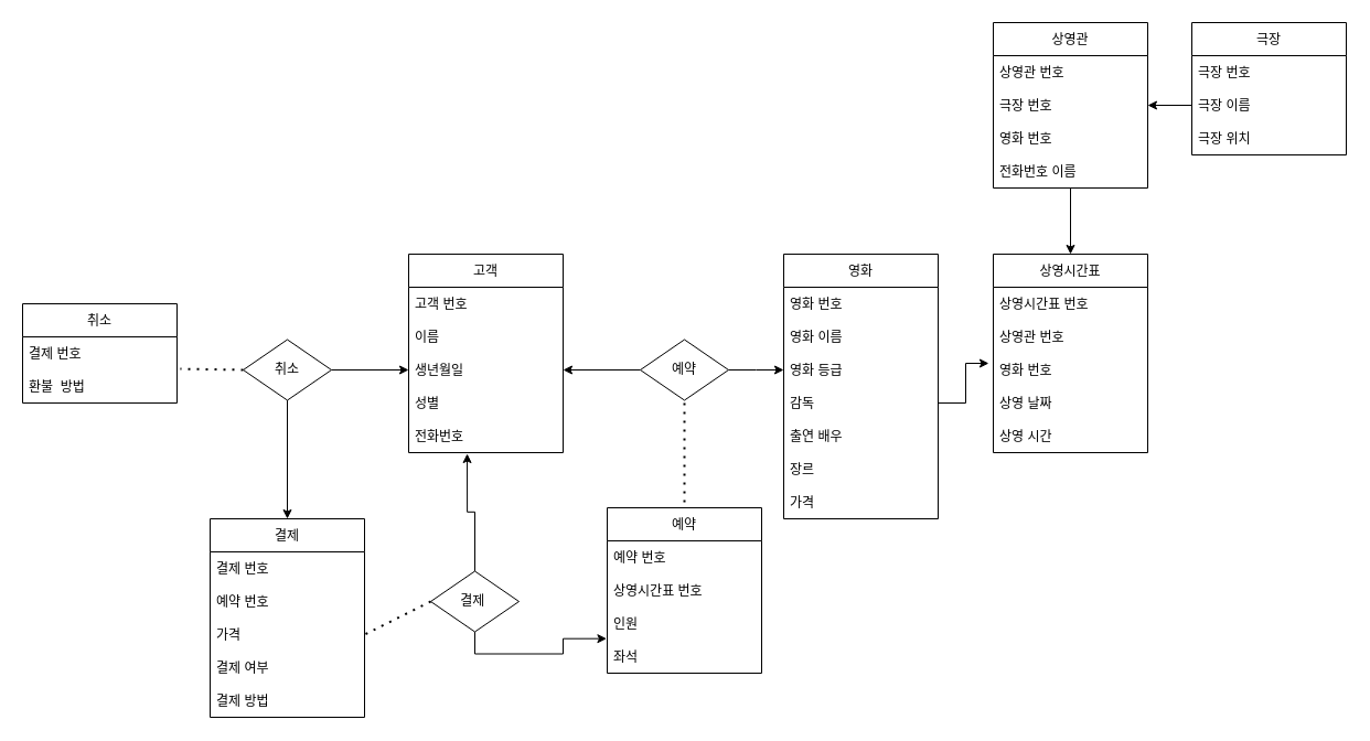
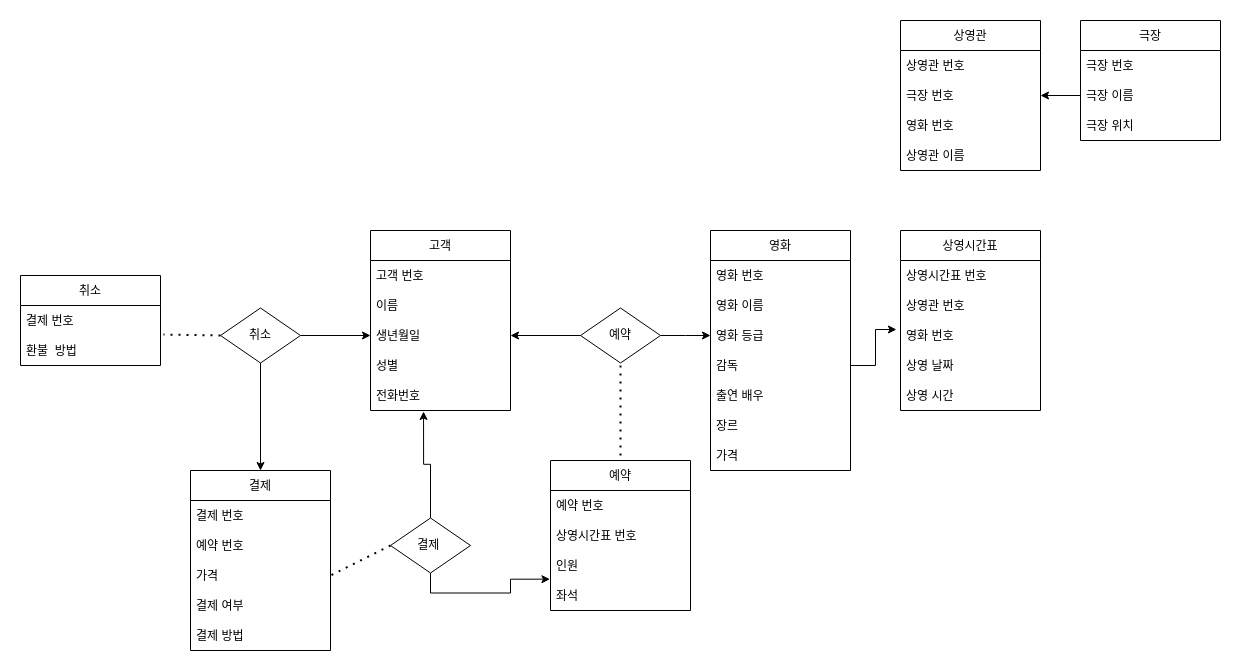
  <mxCell id="0" />
  <mxCell id="1" parent="0" />
  <mxCell id="2" value="취소" style="swimlane;fontStyle=0;childLayout=stackLayout;horizontal=1;startSize=30;horizontalStack=0;resizeParent=1;resizeParentMax=0;resizeLast=0;collapsible=1;marginBottom=0;" parent="1" vertex="1"><mxGeometry x="20" y="275" width="140" height="90" as="geometry" /></mxCell>
  <mxCell id="3" value="결제 번호" style="text;strokeColor=none;fillColor=none;align=left;verticalAlign=middle;spacingLeft=4;spacingRight=4;overflow=hidden;points=[[0,0.5],[1,0.5]];portConstraint=eastwest;rotatable=0;" parent="2" vertex="1"><mxGeometry y="30" width="140" height="30" as="geometry" /></mxCell>
  <mxCell id="4" value="환불  방법" style="text;strokeColor=none;fillColor=none;align=left;verticalAlign=middle;spacingLeft=4;spacingRight=4;overflow=hidden;points=[[0,0.5],[1,0.5]];portConstraint=eastwest;rotatable=0;" parent="2" vertex="1"><mxGeometry y="60" width="140" height="30" as="geometry" /></mxCell>
  <mxCell id="5" value="예약" style="swimlane;fontStyle=0;childLayout=stackLayout;horizontal=1;startSize=30;horizontalStack=0;resizeParent=1;resizeParentMax=0;resizeLast=0;collapsible=1;marginBottom=0;" parent="1" vertex="1"><mxGeometry x="550" y="460" width="140" height="150" as="geometry" /></mxCell>
  <mxCell id="6" value="예약 번호" style="text;strokeColor=none;fillColor=none;align=left;verticalAlign=middle;spacingLeft=4;spacingRight=4;overflow=hidden;points=[[0,0.5],[1,0.5]];portConstraint=eastwest;rotatable=0;" parent="5" vertex="1"><mxGeometry y="30" width="140" height="30" as="geometry" /></mxCell>
  <mxCell id="7" value="상영시간표 번호" style="text;strokeColor=none;fillColor=none;align=left;verticalAlign=middle;spacingLeft=4;spacingRight=4;overflow=hidden;points=[[0,0.5],[1,0.5]];portConstraint=eastwest;rotatable=0;" vertex="1" parent="5"><mxGeometry y="60" width="140" height="30" as="geometry" /></mxCell>
  <mxCell id="8" value="인원" style="text;strokeColor=none;fillColor=none;align=left;verticalAlign=middle;spacingLeft=4;spacingRight=4;overflow=hidden;points=[[0,0.5],[1,0.5]];portConstraint=eastwest;rotatable=0;" parent="5" vertex="1"><mxGeometry y="90" width="140" height="30" as="geometry" /></mxCell>
  <mxCell id="9" value="좌석" style="text;strokeColor=none;fillColor=none;align=left;verticalAlign=middle;spacingLeft=4;spacingRight=4;overflow=hidden;points=[[0,0.5],[1,0.5]];portConstraint=eastwest;rotatable=0;" parent="5" vertex="1"><mxGeometry y="120" width="140" height="30" as="geometry" /></mxCell>
  <mxCell id="10" value="고객" style="swimlane;fontStyle=0;childLayout=stackLayout;horizontal=1;startSize=30;horizontalStack=0;resizeParent=1;resizeParentMax=0;resizeLast=0;collapsible=1;marginBottom=0;" parent="1" vertex="1"><mxGeometry x="370" y="230" width="140" height="180" as="geometry" /></mxCell>
  <mxCell id="11" value="고객 번호" style="text;strokeColor=none;fillColor=none;align=left;verticalAlign=middle;spacingLeft=4;spacingRight=4;overflow=hidden;points=[[0,0.5],[1,0.5]];portConstraint=eastwest;rotatable=0;" parent="10" vertex="1"><mxGeometry y="30" width="140" height="30" as="geometry" /></mxCell>
  <mxCell id="12" value="이름    " style="text;strokeColor=none;fillColor=none;align=left;verticalAlign=middle;spacingLeft=4;spacingRight=4;overflow=hidden;points=[[0,0.5],[1,0.5]];portConstraint=eastwest;rotatable=0;" parent="10" vertex="1"><mxGeometry y="60" width="140" height="30" as="geometry" /></mxCell>
  <mxCell id="13" value="생년월일" style="text;strokeColor=none;fillColor=none;align=left;verticalAlign=middle;spacingLeft=4;spacingRight=4;overflow=hidden;points=[[0,0.5],[1,0.5]];portConstraint=eastwest;rotatable=0;" parent="10" vertex="1"><mxGeometry y="90" width="140" height="30" as="geometry" /></mxCell>
  <mxCell id="14" value="성별" style="text;strokeColor=none;fillColor=none;align=left;verticalAlign=middle;spacingLeft=4;spacingRight=4;overflow=hidden;points=[[0,0.5],[1,0.5]];portConstraint=eastwest;rotatable=0;" parent="10" vertex="1"><mxGeometry y="120" width="140" height="30" as="geometry" /></mxCell>
  <mxCell id="15" value="전화번호" style="text;strokeColor=none;fillColor=none;align=left;verticalAlign=middle;spacingLeft=4;spacingRight=4;overflow=hidden;points=[[0,0.5],[1,0.5]];portConstraint=eastwest;rotatable=0;" parent="10" vertex="1"><mxGeometry y="150" width="140" height="30" as="geometry" /></mxCell>
  <mxCell id="16" value="영화" style="swimlane;fontStyle=0;childLayout=stackLayout;horizontal=1;startSize=30;horizontalStack=0;resizeParent=1;resizeParentMax=0;resizeLast=0;collapsible=1;marginBottom=0;" vertex="1" parent="1"><mxGeometry x="710" y="230" width="140" height="240" as="geometry" /></mxCell>
  <mxCell id="17" value="영화 번호" style="text;strokeColor=none;fillColor=none;align=left;verticalAlign=middle;spacingLeft=4;spacingRight=4;overflow=hidden;points=[[0,0.5],[1,0.5]];portConstraint=eastwest;rotatable=0;" vertex="1" parent="16"><mxGeometry y="30" width="140" height="30" as="geometry" /></mxCell>
  <mxCell id="18" value="영화 이름" style="text;strokeColor=none;fillColor=none;align=left;verticalAlign=middle;spacingLeft=4;spacingRight=4;overflow=hidden;points=[[0,0.5],[1,0.5]];portConstraint=eastwest;rotatable=0;" vertex="1" parent="16"><mxGeometry y="60" width="140" height="30" as="geometry" /></mxCell>
  <mxCell id="19" value="영화 등급" style="text;strokeColor=none;fillColor=none;align=left;verticalAlign=middle;spacingLeft=4;spacingRight=4;overflow=hidden;points=[[0,0.5],[1,0.5]];portConstraint=eastwest;rotatable=0;" vertex="1" parent="16"><mxGeometry y="90" width="140" height="30" as="geometry" /></mxCell>
  <mxCell id="20" value="감독" style="text;strokeColor=none;fillColor=none;align=left;verticalAlign=middle;spacingLeft=4;spacingRight=4;overflow=hidden;points=[[0,0.5],[1,0.5]];portConstraint=eastwest;rotatable=0;" vertex="1" parent="16"><mxGeometry y="120" width="140" height="30" as="geometry" /></mxCell>
  <mxCell id="21" value="출연 배우" style="text;strokeColor=none;fillColor=none;align=left;verticalAlign=middle;spacingLeft=4;spacingRight=4;overflow=hidden;points=[[0,0.5],[1,0.5]];portConstraint=eastwest;rotatable=0;" vertex="1" parent="16"><mxGeometry y="150" width="140" height="30" as="geometry" /></mxCell>
  <mxCell id="22" value="장르" style="text;strokeColor=none;fillColor=none;align=left;verticalAlign=middle;spacingLeft=4;spacingRight=4;overflow=hidden;points=[[0,0.5],[1,0.5]];portConstraint=eastwest;rotatable=0;" vertex="1" parent="16"><mxGeometry y="180" width="140" height="30" as="geometry" /></mxCell>
  <mxCell id="23" value="가격" style="text;strokeColor=none;fillColor=none;align=left;verticalAlign=middle;spacingLeft=4;spacingRight=4;overflow=hidden;points=[[0,0.5],[1,0.5]];portConstraint=eastwest;rotatable=0;" vertex="1" parent="16"><mxGeometry y="210" width="140" height="30" as="geometry" /></mxCell>
  <mxCell id="24" style="edgeStyle=orthogonalEdgeStyle;rounded=0;orthogonalLoop=1;jettySize=auto;html=1;" edge="1" parent="1" source="26" target="13"><mxGeometry relative="1" as="geometry" /></mxCell>
  <mxCell id="25" style="edgeStyle=orthogonalEdgeStyle;rounded=0;orthogonalLoop=1;jettySize=auto;html=1;entryX=0;entryY=0.5;entryDx=0;entryDy=0;" edge="1" parent="1" source="26"><mxGeometry relative="1" as="geometry"><mxPoint x="710" y="335" as="targetPoint" /></mxGeometry></mxCell>
  <mxCell id="26" value="예약" style="shape=rhombus;perimeter=rhombusPerimeter;whiteSpace=wrap;html=1;align=center;" vertex="1" parent="1"><mxGeometry x="580" y="307.5" width="80" height="55" as="geometry" /></mxCell>
  <mxCell id="27" style="edgeStyle=orthogonalEdgeStyle;rounded=0;orthogonalLoop=1;jettySize=auto;html=1;entryX=0.379;entryY=1.033;entryDx=0;entryDy=0;entryPerimeter=0;" edge="1" parent="1" source="29" target="15"><mxGeometry relative="1" as="geometry"><mxPoint x="357.5" y="575" as="targetPoint" /></mxGeometry></mxCell>
  <mxCell id="28" style="edgeStyle=orthogonalEdgeStyle;rounded=0;orthogonalLoop=1;jettySize=auto;html=1;entryX=-0.004;entryY=-0.044;entryDx=0;entryDy=0;entryPerimeter=0;" edge="1" parent="1" source="29" target="9"><mxGeometry relative="1" as="geometry"><mxPoint x="540" y="595" as="targetPoint" /></mxGeometry></mxCell>
  <mxCell id="29" value="결제&amp;nbsp;" style="shape=rhombus;perimeter=rhombusPerimeter;whiteSpace=wrap;html=1;align=center;" vertex="1" parent="1"><mxGeometry x="390" y="517.5" width="80" height="55" as="geometry" /></mxCell>
  <mxCell id="30" value="결제" style="swimlane;fontStyle=0;childLayout=stackLayout;horizontal=1;startSize=30;horizontalStack=0;resizeParent=1;resizeParentMax=0;resizeLast=0;collapsible=1;marginBottom=0;" vertex="1" parent="1"><mxGeometry x="190" y="470" width="140" height="180" as="geometry" /></mxCell>
  <mxCell id="31" value="결제 번호" style="text;strokeColor=none;fillColor=none;align=left;verticalAlign=middle;spacingLeft=4;spacingRight=4;overflow=hidden;points=[[0,0.5],[1,0.5]];portConstraint=eastwest;rotatable=0;" vertex="1" parent="30"><mxGeometry y="30" width="140" height="30" as="geometry" /></mxCell>
  <mxCell id="32" value="예약 번호" style="text;strokeColor=none;fillColor=none;align=left;verticalAlign=middle;spacingLeft=4;spacingRight=4;overflow=hidden;points=[[0,0.5],[1,0.5]];portConstraint=eastwest;rotatable=0;" vertex="1" parent="30"><mxGeometry y="60" width="140" height="30" as="geometry" /></mxCell>
  <mxCell id="33" value="가격" style="text;strokeColor=none;fillColor=none;align=left;verticalAlign=middle;spacingLeft=4;spacingRight=4;overflow=hidden;points=[[0,0.5],[1,0.5]];portConstraint=eastwest;rotatable=0;" vertex="1" parent="30"><mxGeometry y="90" width="140" height="30" as="geometry" /></mxCell>
  <mxCell id="34" value="결제 여부" style="text;strokeColor=none;fillColor=none;align=left;verticalAlign=middle;spacingLeft=4;spacingRight=4;overflow=hidden;points=[[0,0.5],[1,0.5]];portConstraint=eastwest;rotatable=0;" vertex="1" parent="30"><mxGeometry y="120" width="140" height="30" as="geometry" /></mxCell>
  <mxCell id="35" value="결제 방법" style="text;strokeColor=none;fillColor=none;align=left;verticalAlign=middle;spacingLeft=4;spacingRight=4;overflow=hidden;points=[[0,0.5],[1,0.5]];portConstraint=eastwest;rotatable=0;" vertex="1" parent="30"><mxGeometry y="150" width="140" height="30" as="geometry" /></mxCell>
  <mxCell id="36" value="" style="endArrow=none;dashed=1;html=1;dashPattern=1 3;strokeWidth=2;rounded=0;entryX=0.5;entryY=1;entryDx=0;entryDy=0;exitX=0.5;exitY=0;exitDx=0;exitDy=0;" edge="1" parent="1" target="26"><mxGeometry width="50" height="50" relative="1" as="geometry"><mxPoint x="620" y="455" as="sourcePoint" /><mxPoint x="650" y="365" as="targetPoint" /></mxGeometry></mxCell>
  <mxCell id="37" style="edgeStyle=orthogonalEdgeStyle;rounded=0;orthogonalLoop=1;jettySize=auto;html=1;exitX=0.5;exitY=1;exitDx=0;exitDy=0;entryX=0.5;entryY=0;entryDx=0;entryDy=0;" edge="1" parent="1" source="39" target="30"><mxGeometry relative="1" as="geometry"><mxPoint x="300" y="400" as="targetPoint" /></mxGeometry></mxCell>
  <mxCell id="38" style="edgeStyle=orthogonalEdgeStyle;rounded=0;orthogonalLoop=1;jettySize=auto;html=1;entryX=0;entryY=0.5;entryDx=0;entryDy=0;" edge="1" parent="1" source="39" target="13"><mxGeometry relative="1" as="geometry" /></mxCell>
  <mxCell id="39" value="취소" style="shape=rhombus;perimeter=rhombusPerimeter;whiteSpace=wrap;html=1;align=center;" vertex="1" parent="1"><mxGeometry x="220" y="307.5" width="80" height="55" as="geometry" /></mxCell>
  <mxCell id="40" value="" style="endArrow=none;dashed=1;html=1;dashPattern=1 3;strokeWidth=2;rounded=0;entryX=1.021;entryY=-0.033;entryDx=0;entryDy=0;exitX=0;exitY=0.5;exitDx=0;exitDy=0;entryPerimeter=0;" edge="1" parent="1" source="39" target="4"><mxGeometry width="50" height="50" relative="1" as="geometry"><mxPoint x="231.96" y="277.99" as="sourcePoint" /><mxPoint x="230" y="225" as="targetPoint" /></mxGeometry></mxCell>
  <mxCell id="41" value="" style="endArrow=none;dashed=1;html=1;dashPattern=1 3;strokeWidth=2;rounded=0;exitX=0;exitY=0.5;exitDx=0;exitDy=0;entryX=1;entryY=0.5;entryDx=0;entryDy=0;" edge="1" parent="1" source="29" target="33"><mxGeometry width="50" height="50" relative="1" as="geometry"><mxPoint x="390" y="517" as="sourcePoint" /><mxPoint x="330" y="516.91" as="targetPoint" /></mxGeometry></mxCell>
  <mxCell id="42" value="극장" style="swimlane;fontStyle=0;childLayout=stackLayout;horizontal=1;startSize=30;horizontalStack=0;resizeParent=1;resizeParentMax=0;resizeLast=0;collapsible=1;marginBottom=0;" vertex="1" parent="1"><mxGeometry x="1080" y="20" width="140" height="120" as="geometry" /></mxCell>
  <mxCell id="43" value="극장 번호" style="text;strokeColor=none;fillColor=none;align=left;verticalAlign=middle;spacingLeft=4;spacingRight=4;overflow=hidden;points=[[0,0.5],[1,0.5]];portConstraint=eastwest;rotatable=0;" vertex="1" parent="42"><mxGeometry y="30" width="140" height="30" as="geometry" /></mxCell>
  <mxCell id="44" value="극장 이름" style="text;strokeColor=none;fillColor=none;align=left;verticalAlign=middle;spacingLeft=4;spacingRight=4;overflow=hidden;points=[[0,0.5],[1,0.5]];portConstraint=eastwest;rotatable=0;" vertex="1" parent="42"><mxGeometry y="60" width="140" height="30" as="geometry" /></mxCell>
  <mxCell id="45" value="극장 위치" style="text;strokeColor=none;fillColor=none;align=left;verticalAlign=middle;spacingLeft=4;spacingRight=4;overflow=hidden;points=[[0,0.5],[1,0.5]];portConstraint=eastwest;rotatable=0;" vertex="1" parent="42"><mxGeometry y="90" width="140" height="30" as="geometry" /></mxCell>
  <mxCell id="46" value="상영시간표" style="swimlane;fontStyle=0;childLayout=stackLayout;horizontal=1;startSize=30;horizontalStack=0;resizeParent=1;resizeParentMax=0;resizeLast=0;collapsible=1;marginBottom=0;" vertex="1" parent="1"><mxGeometry x="900" y="230" width="140" height="180" as="geometry" /></mxCell>
  <mxCell id="47" value="상영시간표 번호" style="text;strokeColor=none;fillColor=none;align=left;verticalAlign=middle;spacingLeft=4;spacingRight=4;overflow=hidden;points=[[0,0.5],[1,0.5]];portConstraint=eastwest;rotatable=0;" vertex="1" parent="46"><mxGeometry y="30" width="140" height="30" as="geometry" /></mxCell>
  <mxCell id="48" value="상영관 번호" style="text;strokeColor=none;fillColor=none;align=left;verticalAlign=middle;spacingLeft=4;spacingRight=4;overflow=hidden;points=[[0,0.5],[1,0.5]];portConstraint=eastwest;rotatable=0;" vertex="1" parent="46"><mxGeometry y="60" width="140" height="30" as="geometry" /></mxCell>
  <mxCell id="49" value="영화 번호" style="text;strokeColor=none;fillColor=none;align=left;verticalAlign=middle;spacingLeft=4;spacingRight=4;overflow=hidden;points=[[0,0.5],[1,0.5]];portConstraint=eastwest;rotatable=0;" vertex="1" parent="46"><mxGeometry y="90" width="140" height="30" as="geometry" /></mxCell>
  <mxCell id="50" value="상영 날짜" style="text;strokeColor=none;fillColor=none;align=left;verticalAlign=middle;spacingLeft=4;spacingRight=4;overflow=hidden;points=[[0,0.5],[1,0.5]];portConstraint=eastwest;rotatable=0;" vertex="1" parent="46"><mxGeometry y="120" width="140" height="30" as="geometry" /></mxCell>
  <mxCell id="51" value="상영 시간" style="text;strokeColor=none;fillColor=none;align=left;verticalAlign=middle;spacingLeft=4;spacingRight=4;overflow=hidden;points=[[0,0.5],[1,0.5]];portConstraint=eastwest;rotatable=0;" vertex="1" parent="46"><mxGeometry y="150" width="140" height="30" as="geometry" /></mxCell>
- <mxCell id="52" style="edgeStyle=orthogonalEdgeStyle;rounded=0;orthogonalLoop=1;jettySize=auto;html=1;entryX=0.5;entryY=0;entryDx=0;entryDy=0;" edge="1" parent="1" source="53" target="46"><mxGeometry relative="1" as="geometry" /></mxCell>
  <mxCell id="53" value="상영관" style="swimlane;fontStyle=0;childLayout=stackLayout;horizontal=1;startSize=30;horizontalStack=0;resizeParent=1;resizeParentMax=0;resizeLast=0;collapsible=1;marginBottom=0;" vertex="1" parent="1"><mxGeometry x="900" y="20" width="140" height="150" as="geometry" /></mxCell>
  <mxCell id="54" value="상영관 번호" style="text;strokeColor=none;fillColor=none;align=left;verticalAlign=middle;spacingLeft=4;spacingRight=4;overflow=hidden;points=[[0,0.5],[1,0.5]];portConstraint=eastwest;rotatable=0;" vertex="1" parent="53"><mxGeometry y="30" width="140" height="30" as="geometry" /></mxCell>
  <mxCell id="55" value="극장 번호" style="text;strokeColor=none;fillColor=none;align=left;verticalAlign=middle;spacingLeft=4;spacingRight=4;overflow=hidden;points=[[0,0.5],[1,0.5]];portConstraint=eastwest;rotatable=0;" vertex="1" parent="53"><mxGeometry y="60" width="140" height="30" as="geometry" /></mxCell>
  <mxCell id="56" value="영화 번호" style="text;strokeColor=none;fillColor=none;align=left;verticalAlign=middle;spacingLeft=4;spacingRight=4;overflow=hidden;points=[[0,0.5],[1,0.5]];portConstraint=eastwest;rotatable=0;" vertex="1" parent="53"><mxGeometry y="90" width="140" height="30" as="geometry" /></mxCell>
- <mxCell id="57" value="전화번호 이름" style="text;strokeColor=none;fillColor=none;align=left;verticalAlign=middle;spacingLeft=4;spacingRight=4;overflow=hidden;points=[[0,0.5],[1,0.5]];portConstraint=eastwest;rotatable=0;" vertex="1" parent="53"><mxGeometry y="120" width="140" height="30" as="geometry" /></mxCell>
+ <mxCell id="57" value="상영관 이름" style="text;strokeColor=none;fillColor=none;align=left;verticalAlign=middle;spacingLeft=4;spacingRight=4;overflow=hidden;points=[[0,0.5],[1,0.5]];portConstraint=eastwest;rotatable=0;" vertex="1" parent="53"><mxGeometry y="120" width="140" height="30" as="geometry" /></mxCell>
  <mxCell id="58" style="edgeStyle=orthogonalEdgeStyle;rounded=0;orthogonalLoop=1;jettySize=auto;html=1;exitX=1;exitY=0.5;exitDx=0;exitDy=0;entryX=-0.029;entryY=0.3;entryDx=0;entryDy=0;entryPerimeter=0;" edge="1" parent="1" source="20" target="49"><mxGeometry relative="1" as="geometry" /></mxCell>
  <mxCell id="59" style="edgeStyle=orthogonalEdgeStyle;rounded=0;orthogonalLoop=1;jettySize=auto;html=1;entryX=1;entryY=0.5;entryDx=0;entryDy=0;" edge="1" parent="1" source="44" target="55"><mxGeometry relative="1" as="geometry" /></mxCell>
